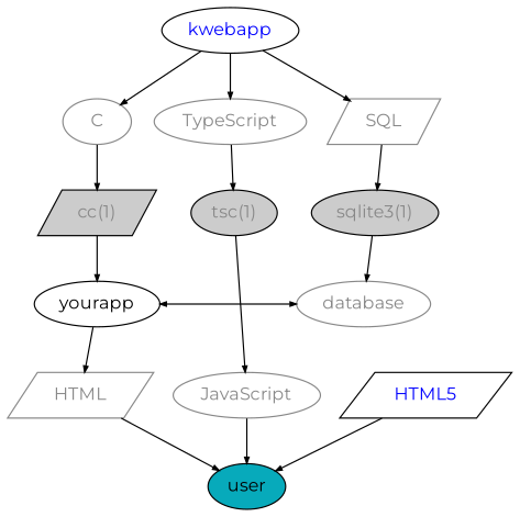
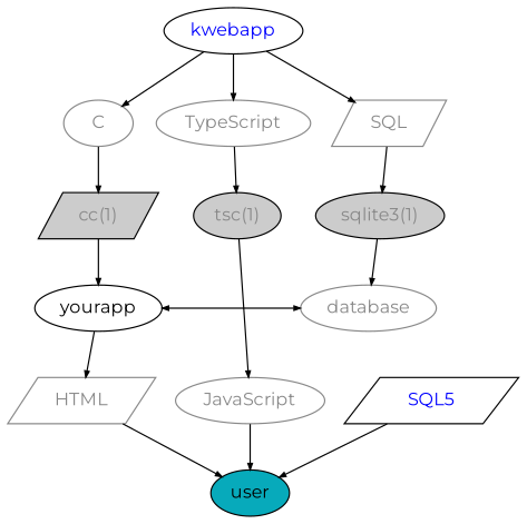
  digraph {
    fontname=Montserrat
    splines=false
    node [fontcolor="#888888" fontname=Montserrat shape=ellipse]
    edge [arrowsize=0.5 fontname=Montserrat]
    kwebapp [fontcolor=blue]
    n2 [color="#888888" label=C]
    n3 [color="#888888" label=TypeScript]
    n4 [color="#888888" label=SQL shape=parallelogram]
    n5 [fillcolor="#cccccc" label="tsc(1)" style=filled]
    n6 [fillcolor="#cccccc" label="cc(1)" shape=parallelogram style=filled]
    n7 [fillcolor="#cccccc" label="sqlite3(1)" style=filled]
    yourapp [fontcolor=""]
    n9 [color="#888888" label=database]
    n10 [color="#888888" label=JavaScript]
-   n11 [fontcolor=blue label=HTML5 shape=parallelogram]
+   n11 [fontcolor=blue label=SQL5 shape=parallelogram]
    n12 [color="#888888" label=HTML shape=parallelogram]
    user [fillcolor="#07aabb" style=filled fontcolor=""]
    subgraph sub_1 {
      rank=source
      kwebapp
    }
    subgraph sub_2 {
      rank=same
      n2
      n3
      n4
    }
    subgraph sub_3 {
      rank=same
      n5
      n6
      n7
    }
    subgraph sub_4 {
      rank=same
      yourapp
      n9
    }
    subgraph sub_5 {
      rank=same
      n10
      n11
      n12
    }
    subgraph sub_6 {
      rank=sink
      user
    }
    kwebapp -> n2
    kwebapp -> n3
    kwebapp -> n4
    n2 -> n6
    n3 -> n5
    n4 -> n7
    n5 -> n10
    n6 -> yourapp
    n7 -> n9
    yourapp -> n9 [dir=both]
    yourapp -> n12
    n10 -> user
    n11 -> user
    n12 -> user
  }
